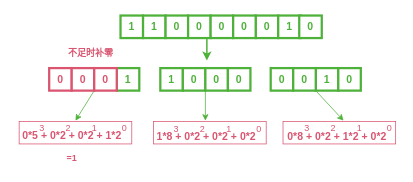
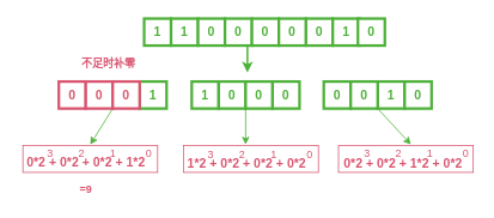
  <mxCell id="0" />
  <mxCell id="1" parent="0" />
  <mxCell id="2" value="" style="rounded=0;whiteSpace=wrap;html=1;strokeColor=#D95570;fontColor=#D95570;" parent="1" vertex="1"><mxGeometry x="376.4" y="161" width="150" height="30" as="geometry" /></mxCell>
  <mxCell id="3" value="" style="rounded=0;whiteSpace=wrap;html=1;strokeColor=#D95570;fontColor=#D95570;" parent="1" vertex="1"><mxGeometry x="204" y="161" width="150" height="30" as="geometry" /></mxCell>
  <mxCell id="4" value="" style="rounded=0;whiteSpace=wrap;html=1;strokeColor=#D95570;fontColor=#D95570;" parent="1" vertex="1"><mxGeometry x="25" y="161" width="150" height="30" as="geometry" /></mxCell>
  <mxCell id="5" value="1" style="rounded=0;whiteSpace=wrap;html=1;strokeColor=#4EB13A;strokeWidth=3;fontStyle=1;fontColor=#4EB13A;fontSize=14;" parent="1" vertex="1"><mxGeometry x="160" y="20" width="30" height="30" as="geometry" /></mxCell>
  <mxCell id="6" value="1" style="rounded=0;whiteSpace=wrap;html=1;strokeColor=#4EB13A;strokeWidth=3;fontStyle=1;fontColor=#4EB13A;fontSize=14;" parent="1" vertex="1"><mxGeometry x="190" y="20" width="30" height="30" as="geometry" /></mxCell>
  <mxCell id="7" value="0" style="rounded=0;whiteSpace=wrap;html=1;strokeColor=#4EB13A;strokeWidth=3;fontStyle=1;fontColor=#4EB13A;fontSize=14;" parent="1" vertex="1"><mxGeometry x="340" y="20" width="30" height="30" as="geometry" /></mxCell>
  <mxCell id="8" value="0" style="rounded=0;whiteSpace=wrap;html=1;strokeColor=#4EB13A;strokeWidth=3;fontStyle=1;fontColor=#4EB13A;fontSize=14;" parent="1" vertex="1"><mxGeometry x="220" y="20" width="30" height="30" as="geometry" /></mxCell>
  <mxCell id="9" value="0" style="rounded=0;whiteSpace=wrap;html=1;strokeColor=#4EB13A;strokeWidth=3;fontStyle=1;fontColor=#4EB13A;fontSize=14;" parent="1" vertex="1"><mxGeometry x="250" y="20" width="30" height="30" as="geometry" /></mxCell>
  <mxCell id="10" value="0" style="rounded=0;whiteSpace=wrap;html=1;strokeColor=#4EB13A;strokeWidth=3;fontStyle=1;fontColor=#4EB13A;fontSize=14;" parent="1" vertex="1"><mxGeometry x="280" y="20" width="30" height="30" as="geometry" /></mxCell>
  <mxCell id="11" value="0" style="rounded=0;whiteSpace=wrap;html=1;strokeColor=#4EB13A;strokeWidth=3;fontStyle=1;fontColor=#4EB13A;fontSize=14;" parent="1" vertex="1"><mxGeometry x="310" y="20" width="30" height="30" as="geometry" /></mxCell>
  <mxCell id="12" value="1" style="rounded=0;whiteSpace=wrap;html=1;strokeColor=#4EB13A;strokeWidth=3;fontStyle=1;fontColor=#4EB13A;fontSize=14;" parent="1" vertex="1"><mxGeometry x="370" y="20" width="30" height="30" as="geometry" /></mxCell>
  <mxCell id="13" value="" style="endArrow=classic;html=1;fontSize=14;fontColor=#D95570;strokeColor=#4EB13A;exitX=1;exitY=1;exitDx=0;exitDy=0;entryX=1;entryY=0;entryDx=0;entryDy=0;entryPerimeter=0;" parent="1" source="18" target="32" edge="1"><mxGeometry width="50" height="50" relative="1" as="geometry"><mxPoint x="185" y="310" as="sourcePoint" /><mxPoint x="255" y="340" as="targetPoint" /></mxGeometry></mxCell>
  <mxCell id="14" value="" style="endArrow=classic;html=1;fontSize=14;fontColor=#D95570;strokeColor=#4EB13A;exitX=0;exitY=1;exitDx=0;exitDy=0;" parent="1" source="22" edge="1"><mxGeometry width="50" height="50" relative="1" as="geometry"><mxPoint x="425" y="310" as="sourcePoint" /><mxPoint x="273" y="160" as="targetPoint" /></mxGeometry></mxCell>
  <mxCell id="15" value="" style="endArrow=classic;html=1;fontSize=14;fontColor=#D95570;strokeColor=#4EB13A;exitX=1;exitY=1;exitDx=0;exitDy=0;entryX=1.2;entryY=0;entryDx=0;entryDy=0;entryPerimeter=0;" parent="1" source="26" target="42" edge="1"><mxGeometry width="50" height="50" relative="1" as="geometry"><mxPoint x="470" y="310" as="sourcePoint" /><mxPoint x="505" y="340" as="targetPoint" /></mxGeometry></mxCell>
  <mxCell id="16" value="1" style="rounded=0;whiteSpace=wrap;html=1;strokeColor=#4EB13A;strokeWidth=3;fontStyle=1;fontColor=#4EB13A;fontSize=14;" parent="1" vertex="1"><mxGeometry x="155" y="90" width="30" height="30" as="geometry" /></mxCell>
  <mxCell id="17" value="0" style="rounded=0;whiteSpace=wrap;html=1;strokeColor=#D95570;strokeWidth=3;fontStyle=1;fontColor=#D95570;fontSize=14;" parent="1" vertex="1"><mxGeometry x="65" y="90" width="30" height="30" as="geometry" /></mxCell>
  <mxCell id="18" value="0" style="rounded=0;whiteSpace=wrap;html=1;strokeColor=#D95570;strokeWidth=3;fontStyle=1;fontColor=#D95570;fontSize=14;" parent="1" vertex="1"><mxGeometry x="95" y="90" width="30" height="30" as="geometry" /></mxCell>
  <mxCell id="19" value="0" style="rounded=0;whiteSpace=wrap;html=1;strokeColor=#D95570;strokeWidth=3;fontStyle=1;fontColor=#D95570;fontSize=14;" parent="1" vertex="1"><mxGeometry x="125" y="90" width="30" height="30" as="geometry" /></mxCell>
  <mxCell id="20" value="1" style="rounded=0;whiteSpace=wrap;html=1;strokeColor=#4EB13A;strokeWidth=3;fontStyle=1;fontColor=#4EB13A;fontSize=14;" parent="1" vertex="1"><mxGeometry x="213" y="90" width="30" height="30" as="geometry" /></mxCell>
  <mxCell id="21" value="0" style="rounded=0;whiteSpace=wrap;html=1;strokeColor=#4EB13A;strokeWidth=3;fontStyle=1;fontColor=#4EB13A;fontSize=14;" parent="1" vertex="1"><mxGeometry x="243" y="90" width="30" height="30" as="geometry" /></mxCell>
  <mxCell id="22" value="0" style="rounded=0;whiteSpace=wrap;html=1;strokeColor=#4EB13A;strokeWidth=3;fontStyle=1;fontColor=#4EB13A;fontSize=14;" parent="1" vertex="1"><mxGeometry x="273" y="90" width="30" height="30" as="geometry" /></mxCell>
  <mxCell id="23" value="0" style="rounded=0;whiteSpace=wrap;html=1;strokeColor=#4EB13A;strokeWidth=3;fontStyle=1;fontColor=#4EB13A;fontSize=14;" parent="1" vertex="1"><mxGeometry x="303" y="90" width="30" height="30" as="geometry" /></mxCell>
  <mxCell id="24" value="1" style="rounded=0;whiteSpace=wrap;html=1;strokeColor=#4EB13A;strokeWidth=3;fontStyle=1;fontColor=#4EB13A;fontSize=14;" parent="1" vertex="1"><mxGeometry x="420" y="90" width="30" height="30" as="geometry" /></mxCell>
  <mxCell id="25" value="0" style="rounded=0;whiteSpace=wrap;html=1;strokeColor=#4EB13A;strokeWidth=3;fontStyle=1;fontColor=#4EB13A;fontSize=14;" parent="1" vertex="1"><mxGeometry x="360" y="90" width="30" height="30" as="geometry" /></mxCell>
  <mxCell id="26" value="0" style="rounded=0;whiteSpace=wrap;html=1;strokeColor=#4EB13A;strokeWidth=3;fontStyle=1;fontColor=#4EB13A;fontSize=14;" parent="1" vertex="1"><mxGeometry x="390" y="90" width="30" height="30" as="geometry" /></mxCell>
  <mxCell id="27" value="0" style="rounded=0;whiteSpace=wrap;html=1;strokeColor=#4EB13A;strokeWidth=3;fontStyle=1;fontColor=#4EB13A;fontSize=14;" parent="1" vertex="1"><mxGeometry x="450" y="90" width="30" height="30" as="geometry" /></mxCell>
  <mxCell id="28" value="不足时补零" style="text;html=1;align=center;verticalAlign=middle;resizable=0;points=[];autosize=1;fontColor=#D95570;fontStyle=1" parent="1" vertex="1"><mxGeometry x="80" y="60" width="80" height="20" as="geometry" /></mxCell>
  <mxCell id="29" value="" style="endArrow=classic;html=1;fontColor=#D95570;strokeColor=#4EB13A;strokeWidth=2;exitX=0.833;exitY=1;exitDx=0;exitDy=0;exitPerimeter=0;" parent="1" source="9" edge="1"><mxGeometry width="50" height="50" relative="1" as="geometry"><mxPoint x="275" y="60" as="sourcePoint" /><mxPoint x="275" y="80" as="targetPoint" /></mxGeometry></mxCell>
- <mxCell id="30" value="0*5 + 0*2 + 0*2 + 1*2" style="text;html=1;align=center;verticalAlign=middle;resizable=0;points=[];autosize=1;fontSize=14;fontColor=#D95570;fontStyle=1" parent="1" vertex="1"><mxGeometry x="20" y="170" width="150" height="20" as="geometry" /></mxCell>
+ <mxCell id="30" value="0*2 + 0*2 + 0*2 + 1*2" style="text;html=1;align=center;verticalAlign=middle;resizable=0;points=[];autosize=1;fontSize=14;fontColor=#D95570;fontStyle=1" parent="1" vertex="1"><mxGeometry x="20" y="170" width="150" height="20" as="geometry" /></mxCell>
  <mxCell id="31" value="3" style="text;html=1;align=center;verticalAlign=middle;resizable=0;points=[];autosize=1;fontSize=12;fontColor=#D95570;" parent="1" vertex="1"><mxGeometry x="45" y="160" width="20" height="20" as="geometry" /></mxCell>
  <mxCell id="32" value="2" style="text;html=1;align=center;verticalAlign=middle;resizable=0;points=[];autosize=1;fontSize=12;fontColor=#D95570;" parent="1" vertex="1"><mxGeometry x="80" y="160" width="20" height="20" as="geometry" /></mxCell>
  <mxCell id="33" value="1" style="text;html=1;align=center;verticalAlign=middle;resizable=0;points=[];autosize=1;fontSize=12;fontColor=#D95570;" parent="1" vertex="1"><mxGeometry x="115" y="160" width="20" height="20" as="geometry" /></mxCell>
  <mxCell id="34" value="0" style="text;html=1;align=center;verticalAlign=middle;resizable=0;points=[];autosize=1;fontSize=12;fontColor=#D95570;" parent="1" vertex="1"><mxGeometry x="155" y="160" width="20" height="20" as="geometry" /></mxCell>
- <mxCell id="35" value="1*8 + 0*2 + 0*2 + 0*2" style="text;html=1;align=center;verticalAlign=middle;resizable=0;points=[];autosize=1;fontSize=14;fontColor=#D95570;fontStyle=1" parent="1" vertex="1"><mxGeometry x="199" y="171" width="150" height="20" as="geometry" /></mxCell>
+ <mxCell id="35" value="1*2 + 0*2 + 0*2 + 0*2" style="text;html=1;align=center;verticalAlign=middle;resizable=0;points=[];autosize=1;fontSize=14;fontColor=#D95570;fontStyle=1" parent="1" vertex="1"><mxGeometry x="199" y="171" width="150" height="20" as="geometry" /></mxCell>
  <mxCell id="36" value="3" style="text;html=1;align=center;verticalAlign=middle;resizable=0;points=[];autosize=1;fontSize=12;fontColor=#D95570;" parent="1" vertex="1"><mxGeometry x="224" y="161" width="20" height="20" as="geometry" /></mxCell>
  <mxCell id="37" value="2" style="text;html=1;align=center;verticalAlign=middle;resizable=0;points=[];autosize=1;fontSize=12;fontColor=#D95570;" parent="1" vertex="1"><mxGeometry x="259" y="161" width="20" height="20" as="geometry" /></mxCell>
  <mxCell id="38" value="1" style="text;html=1;align=center;verticalAlign=middle;resizable=0;points=[];autosize=1;fontSize=12;fontColor=#D95570;" parent="1" vertex="1"><mxGeometry x="294" y="161" width="20" height="20" as="geometry" /></mxCell>
  <mxCell id="39" value="0" style="text;html=1;align=center;verticalAlign=middle;resizable=0;points=[];autosize=1;fontSize=12;fontColor=#D95570;" parent="1" vertex="1"><mxGeometry x="334" y="161" width="20" height="20" as="geometry" /></mxCell>
- <mxCell id="40" value="0*8 + 0*2 + 1*2 + 0*2" style="text;html=1;align=center;verticalAlign=middle;resizable=0;points=[];autosize=1;fontSize=14;fontColor=#D95570;fontStyle=1" parent="1" vertex="1"><mxGeometry x="373" y="171" width="150" height="20" as="geometry" /></mxCell>
+ <mxCell id="40" value="0*2 + 0*2 + 1*2 + 0*2" style="text;html=1;align=center;verticalAlign=middle;resizable=0;points=[];autosize=1;fontSize=14;fontColor=#D95570;fontStyle=1" parent="1" vertex="1"><mxGeometry x="373" y="171" width="150" height="20" as="geometry" /></mxCell>
  <mxCell id="41" value="3" style="text;html=1;align=center;verticalAlign=middle;resizable=0;points=[];autosize=1;fontSize=12;fontColor=#D95570;" parent="1" vertex="1"><mxGeometry x="398" y="160" width="20" height="20" as="geometry" /></mxCell>
  <mxCell id="42" value="2" style="text;html=1;align=center;verticalAlign=middle;resizable=0;points=[];autosize=1;fontSize=12;fontColor=#D95570;" parent="1" vertex="1"><mxGeometry x="433" y="160" width="20" height="20" as="geometry" /></mxCell>
  <mxCell id="43" value="1" style="text;html=1;align=center;verticalAlign=middle;resizable=0;points=[];autosize=1;fontSize=12;fontColor=#D95570;" parent="1" vertex="1"><mxGeometry x="468" y="160" width="20" height="20" as="geometry" /></mxCell>
  <mxCell id="44" value="0" style="text;html=1;align=center;verticalAlign=middle;resizable=0;points=[];autosize=1;fontSize=12;fontColor=#D95570;" parent="1" vertex="1"><mxGeometry x="508" y="160" width="20" height="20" as="geometry" /></mxCell>
- <mxCell id="45" value="=1" style="text;html=1;align=center;verticalAlign=middle;resizable=0;points=[];autosize=1;fontColor=#D95570;fontStyle=1" parent="1" vertex="1"><mxGeometry x="80" y="200" width="30" height="20" as="geometry" /></mxCell>
+ <mxCell id="45" value="=9" style="text;html=1;align=center;verticalAlign=middle;resizable=0;points=[];autosize=1;fontColor=#D95570;fontStyle=1" parent="1" vertex="1"><mxGeometry x="80" y="200" width="30" height="20" as="geometry" /></mxCell>
  <mxCell id="46" value="0" style="rounded=0;whiteSpace=wrap;html=1;strokeColor=#4EB13A;strokeWidth=3;fontStyle=1;fontColor=#4EB13A;fontSize=14;" vertex="1" parent="1"><mxGeometry x="398" y="20" width="30" height="30" as="geometry" /></mxCell>
